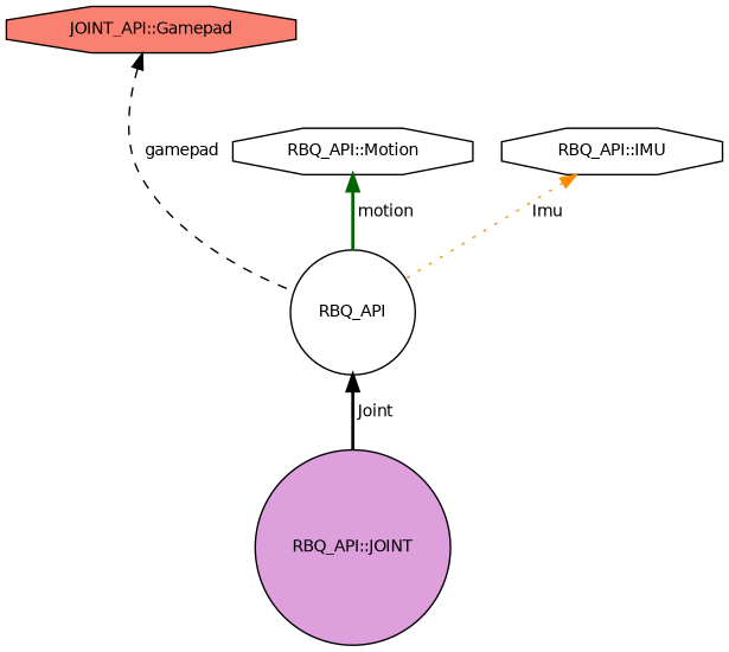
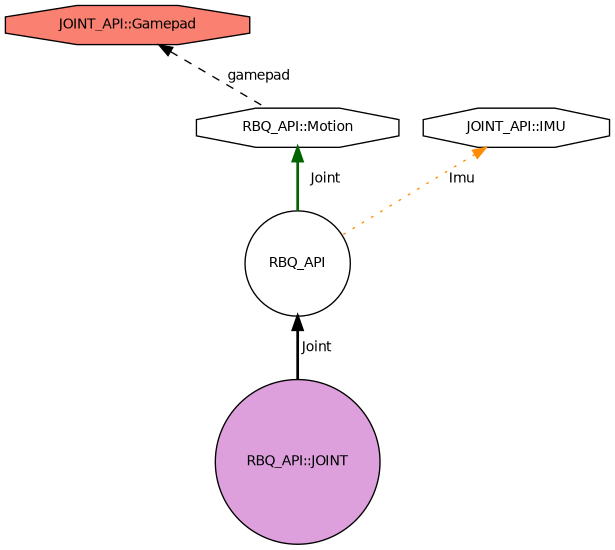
  digraph {
    node [color=black fillcolor=white fontname=Helvetica fontsize=10 shape=octagon style=filled]
    edge [color=black dir=back fontname=Helvetica fontsize=10 labelfontname=Helvetica labelfontsize=10 style=bold]
    n1 [fontcolor=black height=0.2 label=RBQ_API shape=circle width=0.4]
    n2 [fillcolor=plum height=0.2 label="RBQ_API::JOINT" shape=circle width=0.4]
    n3 [height=0.2 label="RBQ_API::Motion" width=0.4]
-   n4 [height=0.2 label="RBQ_API::IMU" width=0.4]
+   n4 [height=0.2 label="JOINT_API::IMU" width=0.4]
    n5 [fillcolor=salmon height=0.2 label="JOINT_API::Gamepad" width=0.4]
    n1 -> n2 [label=" Joint"]
-   n3 -> n1 [color=darkgreen label=" motion"]
+   n3 -> n1 [color=darkgreen label=" Joint"]
    n4 -> n1 [color=darkorange label=" Imu" style=dotted]
-   n5 -> n1 [label=" gamepad" style=dashed]
+   n5 -> n3 [label=" gamepad" style=dashed]
  }
